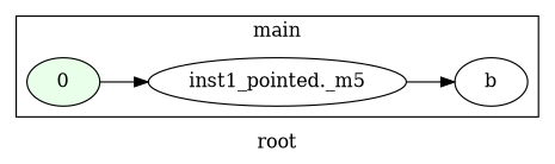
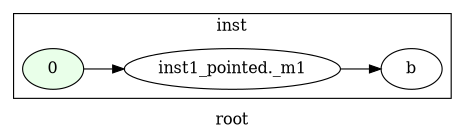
  digraph {
    label=root
    rankdir=LR
    n1 [fillcolor="#E9FFE9" label=0 startinglines=10 style=filled]
-   n2 [label="inst1_pointed._m5" startingline=10]
+   n2 [label="inst1_pointed._m1" startingline=10]
    n3 [label=b startingline=13]
    subgraph cluster_1 {
-     label=main
+     label=inst
      parent=G
      startinglines="2_7_7"
      n1
      n2
      n3
    }
    n1 -> n2
    n2 -> n3
  }
